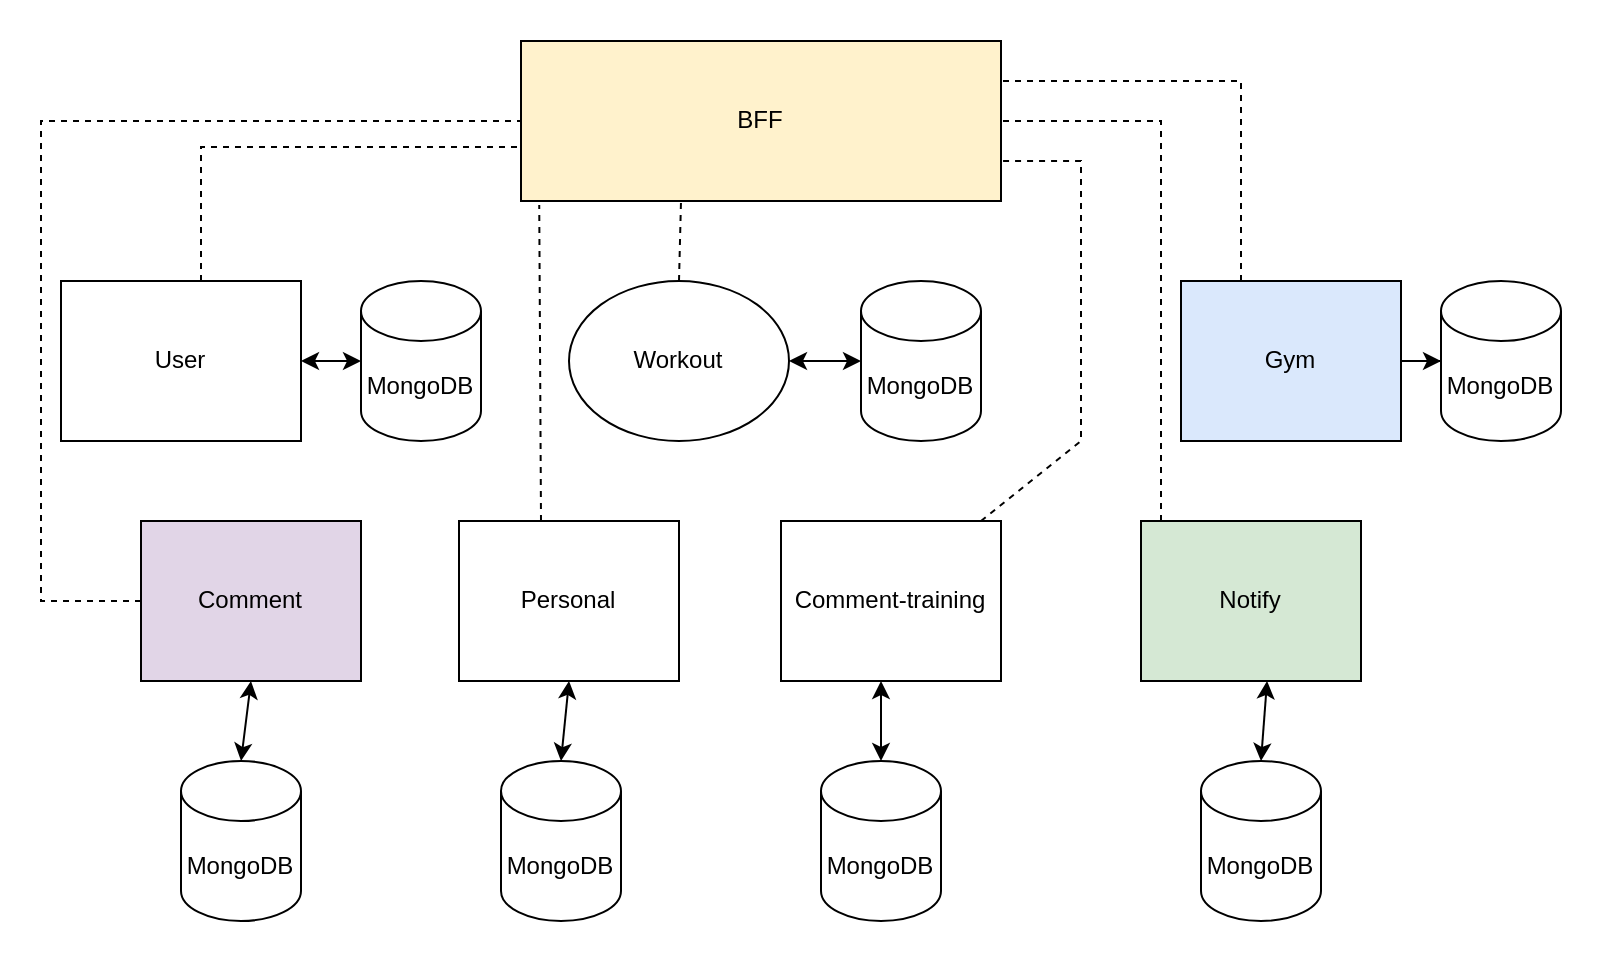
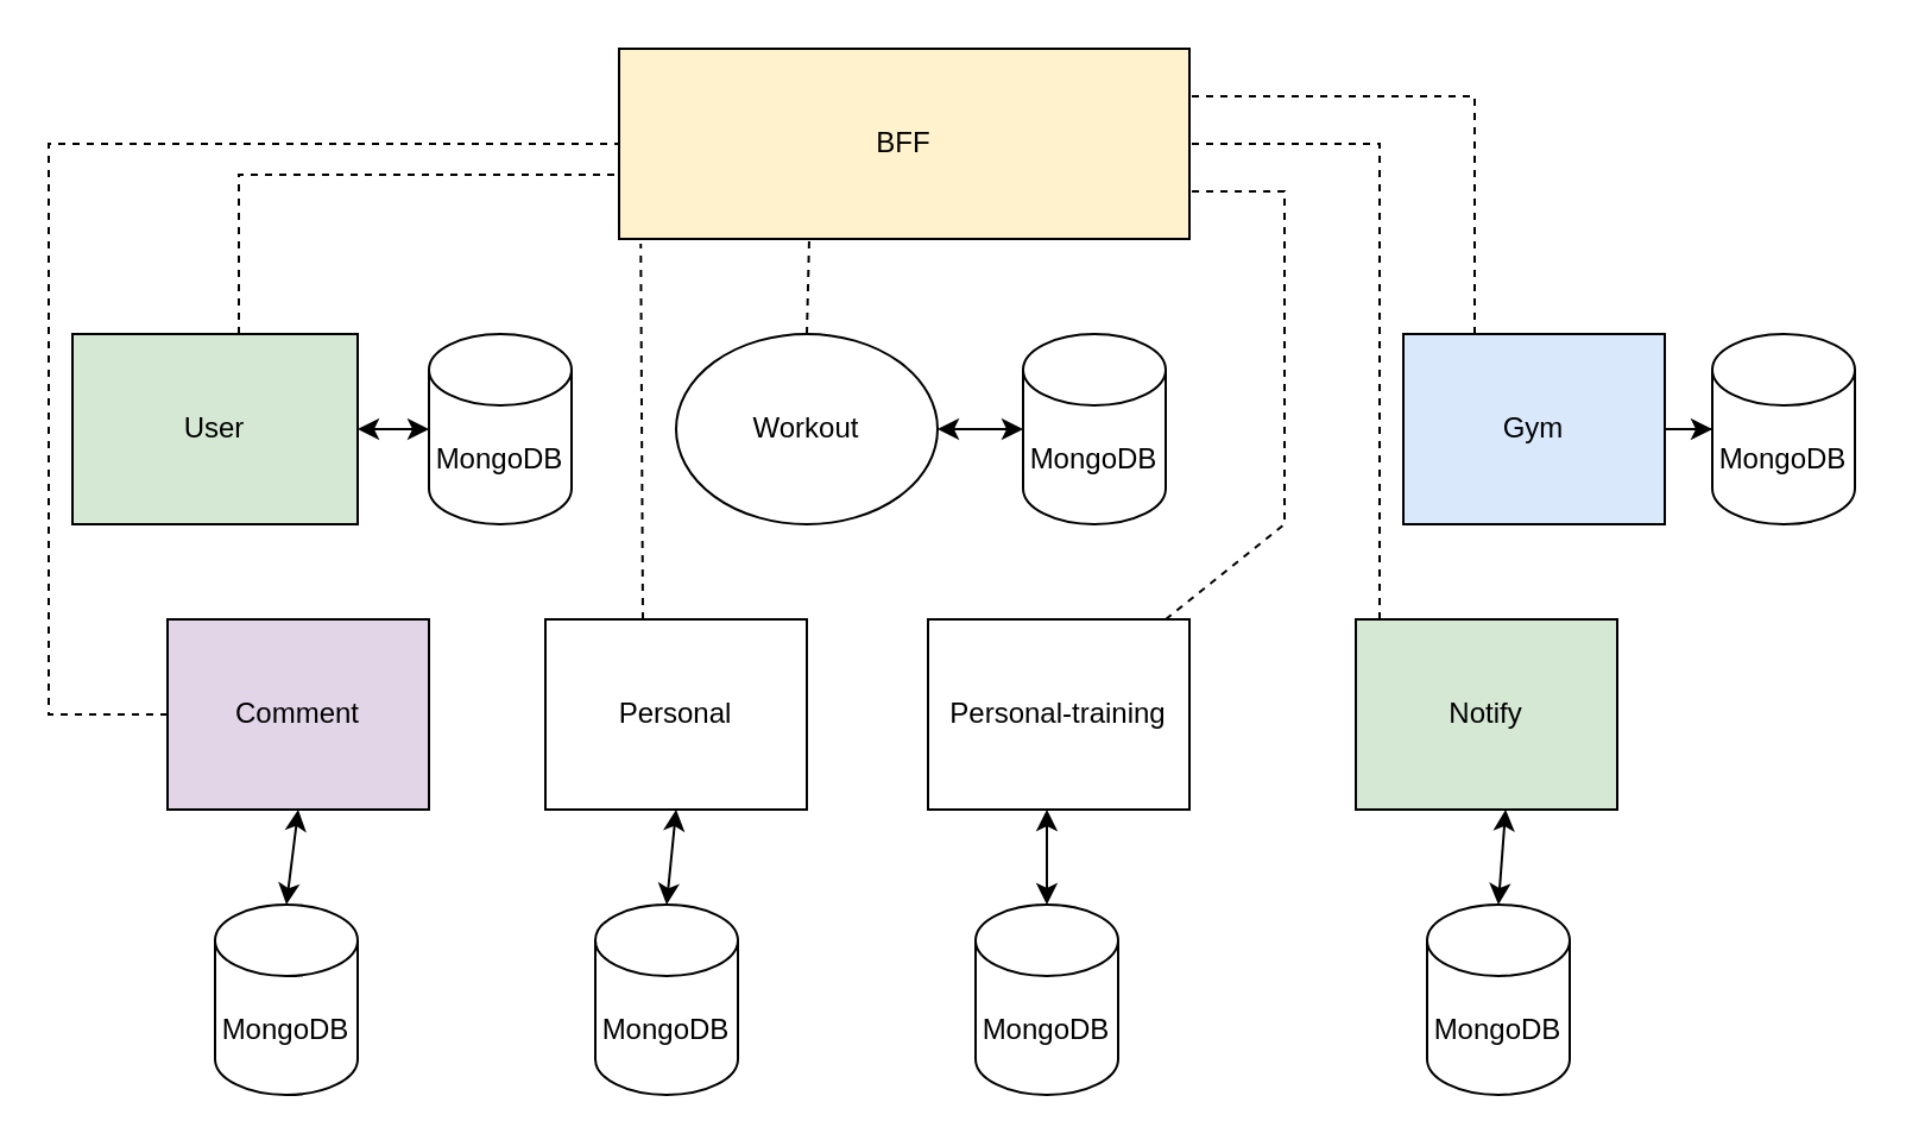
  <mxCell id="0" />
  <mxCell id="1" parent="0" />
  <mxCell id="2" value="BFF" style="rounded=0;whiteSpace=wrap;html=1;fillColor=#fff2cc;" vertex="1" parent="1"><mxGeometry x="260" y="20" width="240" height="80" as="geometry" /></mxCell>
- <mxCell id="3" value="User" style="rounded=0;whiteSpace=wrap;html=1;" vertex="1" parent="1"><mxGeometry x="30" y="140" width="120" height="80" as="geometry" /></mxCell>
+ <mxCell id="3" value="User" style="rounded=0;whiteSpace=wrap;html=1;fillColor=#d5e8d4;" vertex="1" parent="1"><mxGeometry x="30" y="140" width="120" height="80" as="geometry" /></mxCell>
  <mxCell id="4" value="Workout" style="ellipse;whiteSpace=wrap;html=1;" vertex="1" parent="1"><mxGeometry x="284" y="140" width="110" height="80" as="geometry" /></mxCell>
  <mxCell id="5" value="" style="edgeStyle=orthogonalEdgeStyle;rounded=0;orthogonalLoop=1;jettySize=auto;html=1;" edge="1" parent="1" source="6" target="15"><mxGeometry relative="1" as="geometry" /></mxCell>
  <mxCell id="6" value="Gym" style="rounded=0;whiteSpace=wrap;html=1;fillColor=#dae8fc;" vertex="1" parent="1"><mxGeometry x="590" y="140" width="110" height="80" as="geometry" /></mxCell>
  <mxCell id="7" value="Comment" style="rounded=0;whiteSpace=wrap;html=1;fillColor=#e1d5e7;" vertex="1" parent="1"><mxGeometry x="70" y="260" width="110" height="80" as="geometry" /></mxCell>
  <mxCell id="8" value="Personal" style="rounded=0;whiteSpace=wrap;html=1;" vertex="1" parent="1"><mxGeometry x="229" y="260" width="110" height="80" as="geometry" /></mxCell>
- <mxCell id="9" value="Comment-training" style="rounded=0;whiteSpace=wrap;html=1;" vertex="1" parent="1"><mxGeometry x="390" y="260" width="110" height="80" as="geometry" /></mxCell>
+ <mxCell id="9" value="Personal-training" style="rounded=0;whiteSpace=wrap;html=1;" vertex="1" parent="1"><mxGeometry x="390" y="260" width="110" height="80" as="geometry" /></mxCell>
  <mxCell id="10" value="Notify" style="rounded=0;whiteSpace=wrap;html=1;fillColor=#d5e8d4;" vertex="1" parent="1"><mxGeometry x="570" y="260" width="110" height="80" as="geometry" /></mxCell>
  <mxCell id="11" value="MongoDB" style="shape=cylinder3;whiteSpace=wrap;html=1;boundedLbl=1;backgroundOutline=1;size=15;" vertex="1" parent="1"><mxGeometry x="90" y="380" width="60" height="80" as="geometry" /></mxCell>
  <mxCell id="12" value="MongoDB" style="shape=cylinder3;whiteSpace=wrap;html=1;boundedLbl=1;backgroundOutline=1;size=15;" vertex="1" parent="1"><mxGeometry x="250" y="380" width="60" height="80" as="geometry" /></mxCell>
  <mxCell id="13" value="MongoDB" style="shape=cylinder3;whiteSpace=wrap;html=1;boundedLbl=1;backgroundOutline=1;size=15;" vertex="1" parent="1"><mxGeometry x="410" y="380" width="60" height="80" as="geometry" /></mxCell>
  <mxCell id="14" value="MongoDB" style="shape=cylinder3;whiteSpace=wrap;html=1;boundedLbl=1;backgroundOutline=1;size=15;" vertex="1" parent="1"><mxGeometry x="600" y="380" width="60" height="80" as="geometry" /></mxCell>
  <mxCell id="15" value="MongoDB" style="shape=cylinder3;whiteSpace=wrap;html=1;boundedLbl=1;backgroundOutline=1;size=15;" vertex="1" parent="1"><mxGeometry x="720" y="140" width="60" height="80" as="geometry" /></mxCell>
  <mxCell id="16" value="MongoDB" style="shape=cylinder3;whiteSpace=wrap;html=1;boundedLbl=1;backgroundOutline=1;size=15;" vertex="1" parent="1"><mxGeometry x="180" y="140" width="60" height="80" as="geometry" /></mxCell>
  <mxCell id="17" value="MongoDB" style="shape=cylinder3;whiteSpace=wrap;html=1;boundedLbl=1;backgroundOutline=1;size=15;" vertex="1" parent="1"><mxGeometry x="430" y="140" width="60" height="80" as="geometry" /></mxCell>
  <mxCell id="18" value="" style="endArrow=classic;startArrow=classic;html=1;rounded=0;entryX=0;entryY=0.5;entryDx=0;entryDy=0;entryPerimeter=0;" edge="1" parent="1" source="4" target="17"><mxGeometry width="50" height="50" relative="1" as="geometry"><mxPoint x="369" y="230" as="sourcePoint" /><mxPoint x="419" y="180" as="targetPoint" /></mxGeometry></mxCell>
  <mxCell id="19" value="" style="endArrow=classic;startArrow=classic;html=1;rounded=0;entryX=1;entryY=0.5;entryDx=0;entryDy=0;" edge="1" parent="1" target="3"><mxGeometry width="50" height="50" relative="1" as="geometry"><mxPoint x="180" y="180" as="sourcePoint" /><mxPoint x="170" y="180" as="targetPoint" /><Array as="points" /></mxGeometry></mxCell>
  <mxCell id="20" value="" style="endArrow=classic;startArrow=classic;html=1;rounded=0;exitX=0.5;exitY=0;exitDx=0;exitDy=0;exitPerimeter=0;" edge="1" parent="1" source="13"><mxGeometry width="50" height="50" relative="1" as="geometry"><mxPoint x="394" y="390" as="sourcePoint" /><mxPoint x="440" y="340" as="targetPoint" /></mxGeometry></mxCell>
  <mxCell id="21" value="" style="endArrow=classic;startArrow=classic;html=1;rounded=0;entryX=0.573;entryY=1;entryDx=0;entryDy=0;exitX=0.5;exitY=0;exitDx=0;exitDy=0;exitPerimeter=0;entryPerimeter=0;" edge="1" parent="1" source="14" target="10"><mxGeometry width="50" height="50" relative="1" as="geometry"><mxPoint x="625" y="370" as="sourcePoint" /><mxPoint x="454" y="350" as="targetPoint" /></mxGeometry></mxCell>
  <mxCell id="22" value="" style="endArrow=classic;startArrow=classic;html=1;rounded=0;exitX=0.5;exitY=0;exitDx=0;exitDy=0;exitPerimeter=0;entryX=0.5;entryY=1;entryDx=0;entryDy=0;" edge="1" parent="1" source="12" target="8"><mxGeometry width="50" height="50" relative="1" as="geometry"><mxPoint x="460" y="400" as="sourcePoint" /><mxPoint x="464" y="360" as="targetPoint" /></mxGeometry></mxCell>
  <mxCell id="23" value="" style="endArrow=classic;startArrow=classic;html=1;rounded=0;exitX=0.5;exitY=0;exitDx=0;exitDy=0;exitPerimeter=0;entryX=0.5;entryY=1;entryDx=0;entryDy=0;" edge="1" parent="1" source="11" target="7"><mxGeometry width="50" height="50" relative="1" as="geometry"><mxPoint x="470" y="410" as="sourcePoint" /><mxPoint x="474" y="370" as="targetPoint" /></mxGeometry></mxCell>
  <mxCell id="24" value="" style="endArrow=none;dashed=1;html=1;rounded=0;entryX=1;entryY=0.75;entryDx=0;entryDy=0;" edge="1" parent="1" target="2"><mxGeometry width="50" height="50" relative="1" as="geometry"><mxPoint x="490" y="260" as="sourcePoint" /><mxPoint x="540" y="30" as="targetPoint" /><Array as="points"><mxPoint x="540" y="220" /><mxPoint x="540" y="80" /></Array></mxGeometry></mxCell>
  <mxCell id="25" value="" style="endArrow=none;dashed=1;html=1;rounded=0;entryX=0.038;entryY=1.025;entryDx=0;entryDy=0;entryPerimeter=0;" edge="1" parent="1" target="2"><mxGeometry width="50" height="50" relative="1" as="geometry"><mxPoint x="270" y="260" as="sourcePoint" /><mxPoint x="309" y="210" as="targetPoint" /></mxGeometry></mxCell>
  <mxCell id="26" value="" style="endArrow=none;dashed=1;html=1;rounded=0;exitX=0.5;exitY=0;exitDx=0;exitDy=0;" edge="1" parent="1" source="4"><mxGeometry width="50" height="50" relative="1" as="geometry"><mxPoint x="330" y="140" as="sourcePoint" /><mxPoint x="340" y="100" as="targetPoint" /></mxGeometry></mxCell>
  <mxCell id="27" value="" style="endArrow=none;dashed=1;html=1;rounded=0;entryX=1;entryY=0.25;entryDx=0;entryDy=0;" edge="1" parent="1" target="2"><mxGeometry width="50" height="50" relative="1" as="geometry"><mxPoint x="620" y="140" as="sourcePoint" /><mxPoint x="570" y="50" as="targetPoint" /><Array as="points"><mxPoint x="620" y="40" /></Array></mxGeometry></mxCell>
  <mxCell id="28" value="" style="endArrow=none;dashed=1;html=1;rounded=0;entryX=1;entryY=0.5;entryDx=0;entryDy=0;" edge="1" parent="1" target="2"><mxGeometry width="50" height="50" relative="1" as="geometry"><mxPoint x="580" y="260" as="sourcePoint" /><mxPoint x="580" y="10" as="targetPoint" /><Array as="points"><mxPoint x="580" y="60" /></Array></mxGeometry></mxCell>
  <mxCell id="29" value="" style="endArrow=none;dashed=1;html=1;rounded=0;entryX=-0.004;entryY=0.663;entryDx=0;entryDy=0;entryPerimeter=0;" edge="1" parent="1" target="2"><mxGeometry width="50" height="50" relative="1" as="geometry"><mxPoint x="100" y="140" as="sourcePoint" /><mxPoint x="100" y="20" as="targetPoint" /><Array as="points"><mxPoint x="100" y="73" /></Array></mxGeometry></mxCell>
  <mxCell id="30" value="" style="endArrow=none;dashed=1;html=1;rounded=0;entryX=0;entryY=0.5;entryDx=0;entryDy=0;" edge="1" parent="1" target="2"><mxGeometry width="50" height="50" relative="1" as="geometry"><mxPoint x="70" y="300" as="sourcePoint" /><mxPoint x="20" y="60" as="targetPoint" /><Array as="points"><mxPoint x="20" y="300" /><mxPoint x="20" y="60" /></Array></mxGeometry></mxCell>
